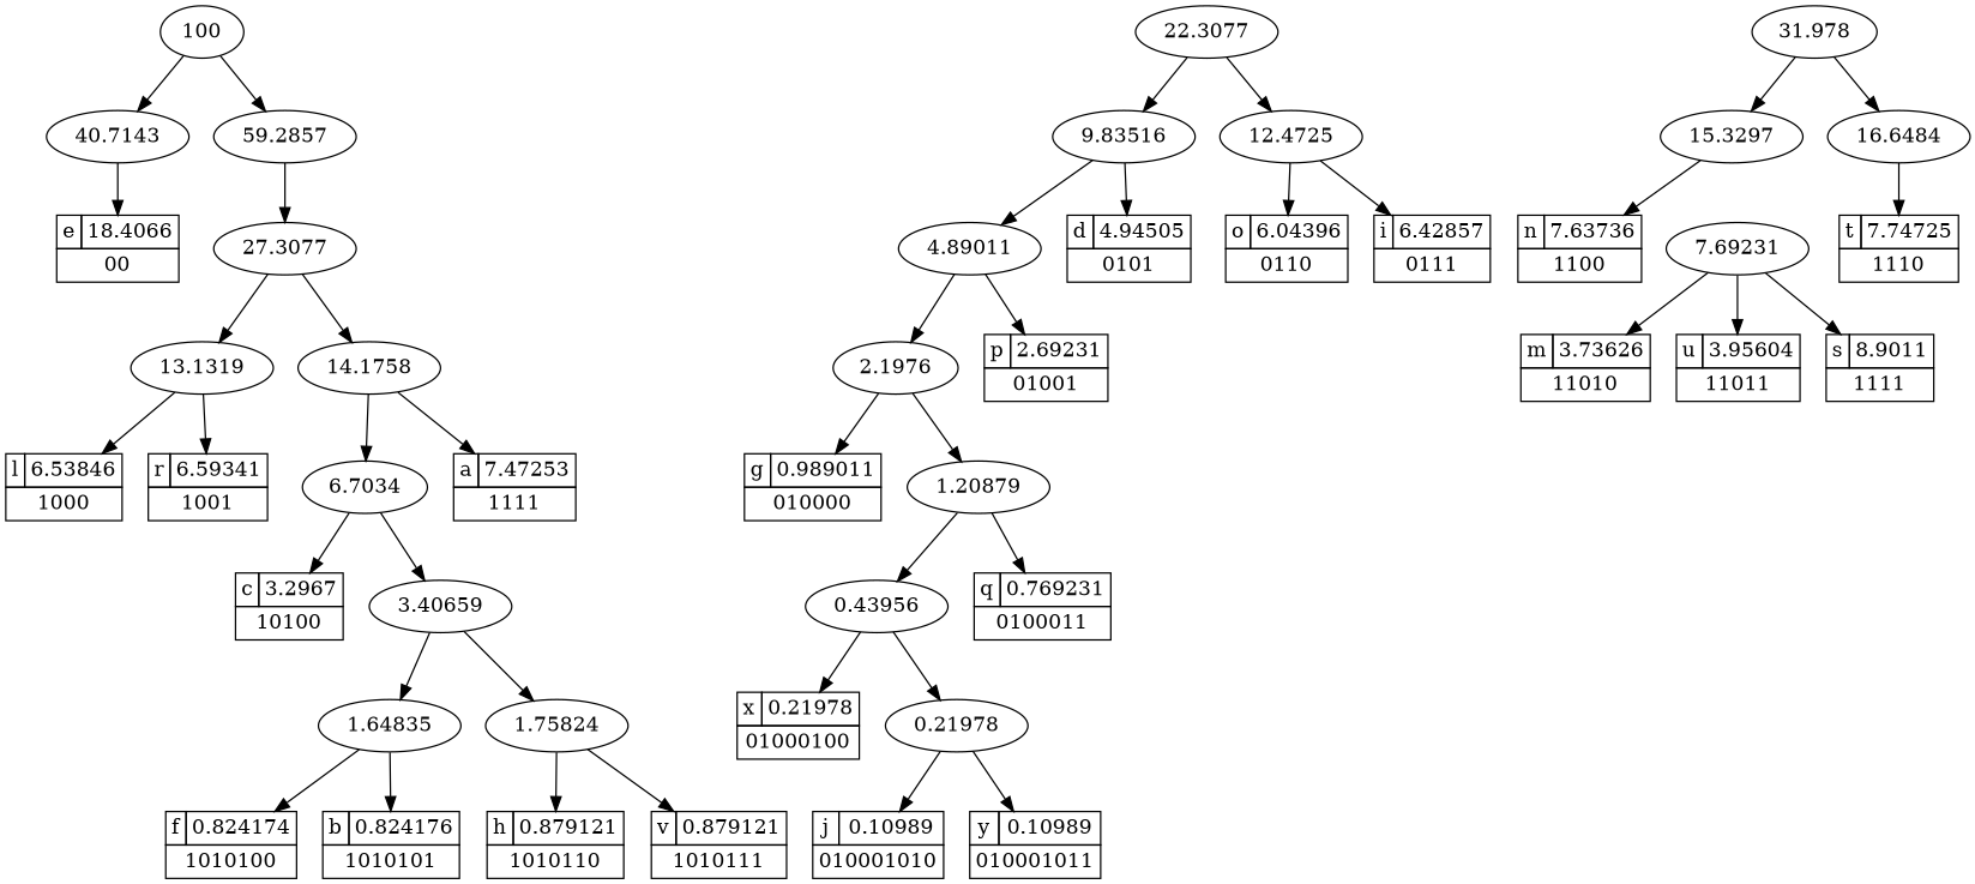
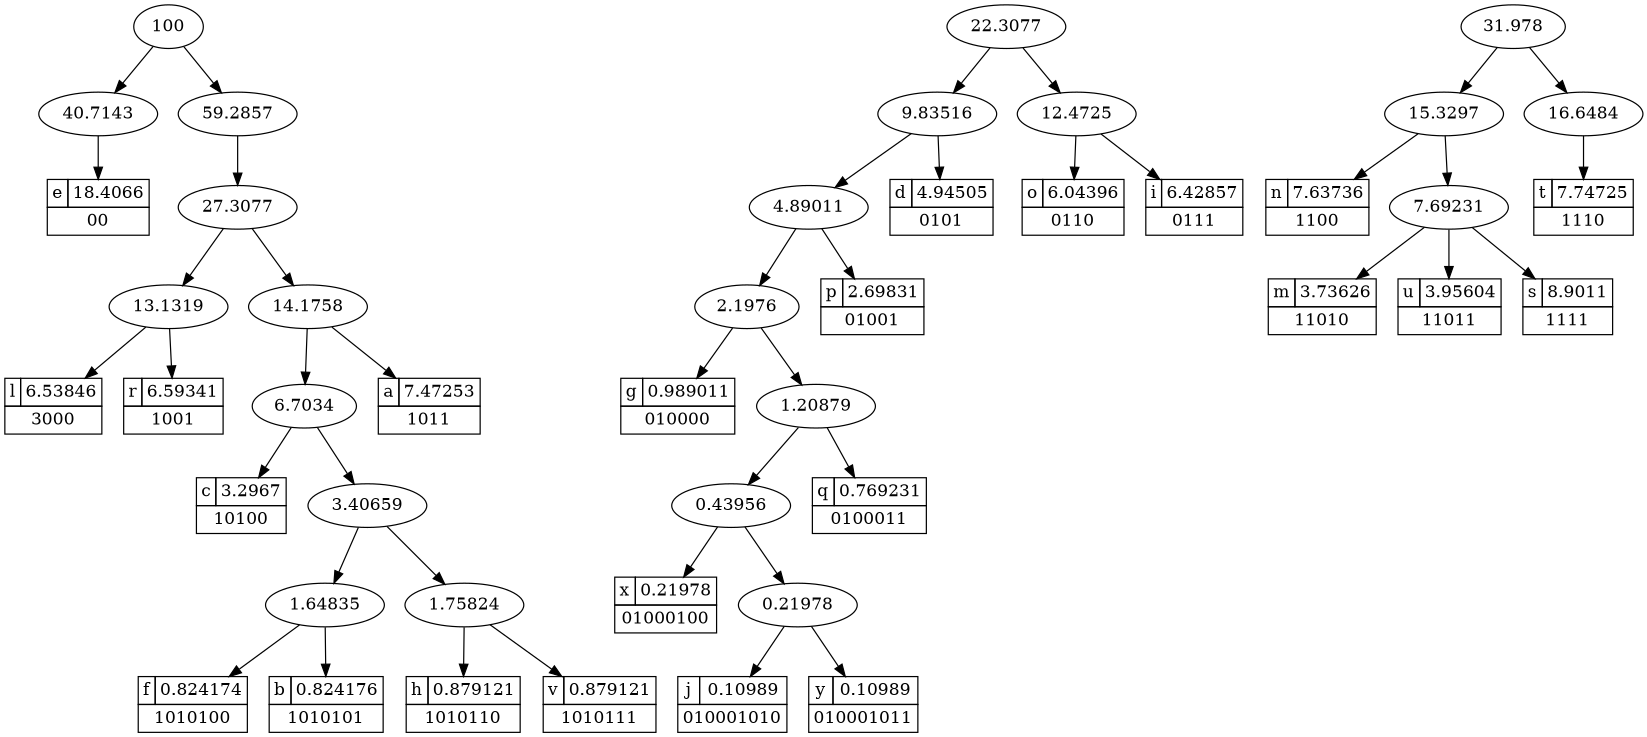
  digraph {
    node [shape=none margin=0]
    n1 [label=100 shape=ellipse margin=""]
    n2 [label=40.7143 shape=ellipse margin=""]
    n3 [label=59.2857 shape=ellipse margin=""]
    n4 [label=< <TABLE BORDER="0" CELLBORDER="1" CELLSPACING="0" CELLPADDING="3" >	<TR> 		<TD>e</TD> 		<TD COLSPAN="2">18.4066</TD> 	</TR> 	<TR> 		<TD COLSPAN="3">00</TD> 	</TR> </TABLE>>]
    n5 [label=27.3077 shape=ellipse margin=""]
    n6 [label=22.3077 shape=ellipse margin=""]
    n7 [label=9.83516 shape=ellipse margin=""]
    n8 [label=12.4725 shape=ellipse margin=""]
    n9 [label=4.89011 shape=ellipse margin=""]
    n10 [label=< <TABLE BORDER="0" CELLBORDER="1" CELLSPACING="0" CELLPADDING="3" >	<TR> 		<TD>d</TD> 		<TD COLSPAN="2">4.94505</TD> 	</TR> 	<TR> 		<TD COLSPAN="3">0101</TD> 	</TR> </TABLE>>]
    n11 [label=< <TABLE BORDER="0" CELLBORDER="1" CELLSPACING="0" CELLPADDING="3" >	<TR> 		<TD>o</TD> 		<TD COLSPAN="2">6.04396</TD> 	</TR> 	<TR> 		<TD COLSPAN="3">0110</TD> 	</TR> </TABLE>>]
    n12 [label=< <TABLE BORDER="0" CELLBORDER="1" CELLSPACING="0" CELLPADDING="3" >	<TR> 		<TD>i</TD> 		<TD COLSPAN="2">6.42857</TD> 	</TR> 	<TR> 		<TD COLSPAN="3">0111</TD> 	</TR> </TABLE>>]
    n13 [label=2.1976 shape=ellipse margin=""]
-   n14 [label=< <TABLE BORDER="0" CELLBORDER="1" CELLSPACING="0" CELLPADDING="3" >	<TR> 		<TD>p</TD> 		<TD COLSPAN="2">2.69231</TD> 	</TR> 	<TR> 		<TD COLSPAN="3">01001</TD> 	</TR> </TABLE>>]
+   n14 [label=< <TABLE BORDER="0" CELLBORDER="1" CELLSPACING="0" CELLPADDING="3" >	<TR> 		<TD>p</TD> 		<TD COLSPAN="2">2.69831</TD> 	</TR> 	<TR> 		<TD COLSPAN="3">01001</TD> 	</TR> </TABLE>>]
    n15 [label=< <TABLE BORDER="0" CELLBORDER="1" CELLSPACING="0" CELLPADDING="3" >	<TR> 		<TD>g</TD> 		<TD COLSPAN="2">0.989011</TD> 	</TR> 	<TR> 		<TD COLSPAN="3">010000</TD> 	</TR> </TABLE>>]
    n16 [label=1.20879 shape=ellipse margin=""]
    n17 [label=0.43956 shape=ellipse margin=""]
    n18 [label=< <TABLE BORDER="0" CELLBORDER="1" CELLSPACING="0" CELLPADDING="3" >	<TR> 		<TD>q</TD> 		<TD COLSPAN="2">0.769231</TD> 	</TR> 	<TR> 		<TD COLSPAN="3">0100011</TD> 	</TR> </TABLE>>]
    n19 [label=< <TABLE BORDER="0" CELLBORDER="1" CELLSPACING="0" CELLPADDING="3" >	<TR> 		<TD>x</TD> 		<TD COLSPAN="2">0.21978</TD> 	</TR> 	<TR> 		<TD COLSPAN="3">01000100</TD> 	</TR> </TABLE>>]
    n20 [label=0.21978 shape=ellipse margin=""]
    n21 [label=< <TABLE BORDER="0" CELLBORDER="1" CELLSPACING="0" CELLPADDING="3" >	<TR> 		<TD>j</TD> 		<TD COLSPAN="2">0.10989</TD> 	</TR> 	<TR> 		<TD COLSPAN="3">010001010</TD> 	</TR> </TABLE>>]
    n22 [label=< <TABLE BORDER="0" CELLBORDER="1" CELLSPACING="0" CELLPADDING="3" >	<TR> 		<TD>y</TD> 		<TD COLSPAN="2">0.10989</TD> 	</TR> 	<TR> 		<TD COLSPAN="3">010001011</TD> 	</TR> </TABLE>>]
    n23 [label=13.1319 shape=ellipse margin=""]
    n24 [label=14.1758 shape=ellipse margin=""]
    n25 [label=31.978 shape=ellipse margin=""]
    n26 [label=15.3297 shape=ellipse margin=""]
    n27 [label=16.6484 shape=ellipse margin=""]
-   n28 [label=< <TABLE BORDER="0" CELLBORDER="1" CELLSPACING="0" CELLPADDING="3" >	<TR> 		<TD>l</TD> 		<TD COLSPAN="2">6.53846</TD> 	</TR> 	<TR> 		<TD COLSPAN="3">1000</TD> 	</TR> </TABLE>>]
+   n28 [label=< <TABLE BORDER="0" CELLBORDER="1" CELLSPACING="0" CELLPADDING="3" >	<TR> 		<TD>l</TD> 		<TD COLSPAN="2">6.53846</TD> 	</TR> 	<TR> 		<TD COLSPAN="3">3000</TD> 	</TR> </TABLE>>]
    n29 [label=< <TABLE BORDER="0" CELLBORDER="1" CELLSPACING="0" CELLPADDING="3" >	<TR> 		<TD>r</TD> 		<TD COLSPAN="2">6.59341</TD> 	</TR> 	<TR> 		<TD COLSPAN="3">1001</TD> 	</TR> </TABLE>>]
    n30 [label=6.7034 shape=ellipse margin=""]
-   n31 [label=< <TABLE BORDER="0" CELLBORDER="1" CELLSPACING="0" CELLPADDING="3" >	<TR> 		<TD>a</TD> 		<TD COLSPAN="2">7.47253</TD> 	</TR> 	<TR> 		<TD COLSPAN="3">1111</TD> 	</TR> </TABLE>>]
+   n31 [label=< <TABLE BORDER="0" CELLBORDER="1" CELLSPACING="0" CELLPADDING="3" >	<TR> 		<TD>a</TD> 		<TD COLSPAN="2">7.47253</TD> 	</TR> 	<TR> 		<TD COLSPAN="3">1011</TD> 	</TR> </TABLE>>]
    n32 [label=< <TABLE BORDER="0" CELLBORDER="1" CELLSPACING="0" CELLPADDING="3" >	<TR> 		<TD>c</TD> 		<TD COLSPAN="2">3.2967</TD> 	</TR> 	<TR> 		<TD COLSPAN="3">10100</TD> 	</TR> </TABLE>>]
    n33 [label=3.40659 shape=ellipse margin=""]
    n34 [label=1.64835 shape=ellipse margin=""]
    n35 [label=1.75824 shape=ellipse margin=""]
    n36 [label=< <TABLE BORDER="0" CELLBORDER="1" CELLSPACING="0" CELLPADDING="3" >	<TR> 		<TD>f</TD> 		<TD COLSPAN="2">0.824174</TD> 	</TR> 	<TR> 		<TD COLSPAN="3">1010100</TD> 	</TR> </TABLE>>]
    n37 [label=< <TABLE BORDER="0" CELLBORDER="1" CELLSPACING="0" CELLPADDING="3" >	<TR> 		<TD>b</TD> 		<TD COLSPAN="2">0.824176</TD> 	</TR> 	<TR> 		<TD COLSPAN="3">1010101</TD> 	</TR> </TABLE>>]
    n38 [label=< <TABLE BORDER="0" CELLBORDER="1" CELLSPACING="0" CELLPADDING="3" >	<TR> 		<TD>h</TD> 		<TD COLSPAN="2">0.879121</TD> 	</TR> 	<TR> 		<TD COLSPAN="3">1010110</TD> 	</TR> </TABLE>>]
    n39 [label=< <TABLE BORDER="0" CELLBORDER="1" CELLSPACING="0" CELLPADDING="3" >	<TR> 		<TD>v</TD> 		<TD COLSPAN="2">0.879121</TD> 	</TR> 	<TR> 		<TD COLSPAN="3">1010111</TD> 	</TR> </TABLE>>]
    n40 [label=< <TABLE BORDER="0" CELLBORDER="1" CELLSPACING="0" CELLPADDING="3" >	<TR> 		<TD>n</TD> 		<TD COLSPAN="2">7.63736</TD> 	</TR> 	<TR> 		<TD COLSPAN="3">1100</TD> 	</TR> </TABLE>>]
    n41 [label=7.69231 shape=ellipse margin=""]
    n42 [label=< <TABLE BORDER="0" CELLBORDER="1" CELLSPACING="0" CELLPADDING="3" >	<TR> 		<TD>t</TD> 		<TD COLSPAN="2">7.74725</TD> 	</TR> 	<TR> 		<TD COLSPAN="3">1110</TD> 	</TR> </TABLE>>]
    n43 [label=< <TABLE BORDER="0" CELLBORDER="1" CELLSPACING="0" CELLPADDING="3" >	<TR> 		<TD>m</TD> 		<TD COLSPAN="2">3.73626</TD> 	</TR> 	<TR> 		<TD COLSPAN="3">11010</TD> 	</TR> </TABLE>>]
    n44 [label=< <TABLE BORDER="0" CELLBORDER="1" CELLSPACING="0" CELLPADDING="3" >	<TR> 		<TD>u</TD> 		<TD COLSPAN="2">3.95604</TD> 	</TR> 	<TR> 		<TD COLSPAN="3">11011</TD> 	</TR> </TABLE>>]
    n45 [label=< <TABLE BORDER="0" CELLBORDER="1" CELLSPACING="0" CELLPADDING="3" >	<TR> 		<TD>s</TD> 		<TD COLSPAN="2">8.9011</TD> 	</TR> 	<TR> 		<TD COLSPAN="3">1111</TD> 	</TR> </TABLE>>]
    n1 -> n2
    n1 -> n3
    n2 -> n4
    n3 -> n5
    n5 -> n23
    n5 -> n24
    n6 -> n7
    n6 -> n8
    n7 -> n9
    n7 -> n10
    n8 -> n11
    n8 -> n12
    n9 -> n13
    n9 -> n14
    n13 -> n15
    n13 -> n16
    n16 -> n17
    n16 -> n18
    n17 -> n19
    n17 -> n20
    n20 -> n21
    n20 -> n22
    n23 -> n28
    n23 -> n29
    n24 -> n30
    n24 -> n31
    n25 -> n26
    n25 -> n27
    n26 -> n40
+   n26 -> n41
    n27 -> n42
    n30 -> n32
    n30 -> n33
    n33 -> n34
    n33 -> n35
    n34 -> n36
    n34 -> n37
    n35 -> n38
    n35 -> n39
    n41 -> n43
    n41 -> n44
    n41 -> n45
  }
